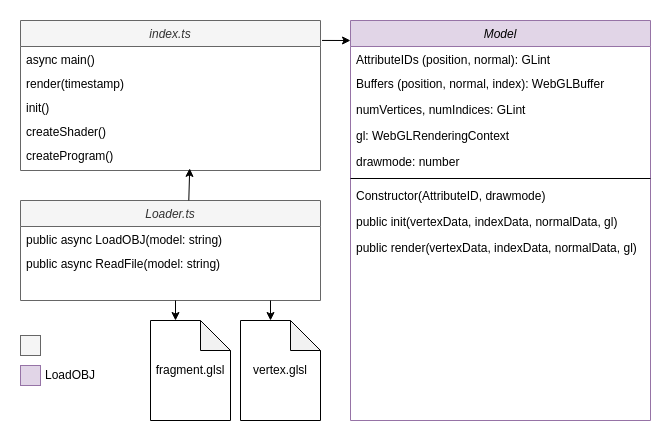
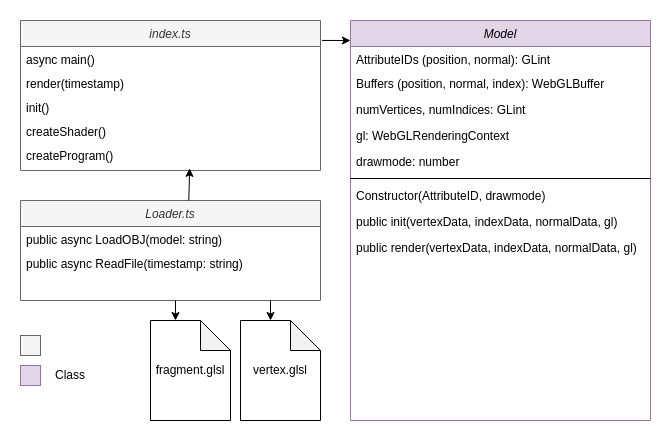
  <mxCell id="0" />
  <mxCell id="1" parent="0" />
  <mxCell id="2" value="Model" style="swimlane;fontStyle=2;align=center;verticalAlign=top;childLayout=stackLayout;horizontal=1;startSize=26;horizontalStack=0;resizeParent=1;resizeLast=0;collapsible=1;marginBottom=0;rounded=0;shadow=0;strokeWidth=1;fillColor=#e1d5e7;strokeColor=#9673a6;" parent="1" vertex="1"><mxGeometry x="350" y="20" width="300" height="400" as="geometry"><mxRectangle x="230" y="140" width="160" height="26" as="alternateBounds" /></mxGeometry></mxCell>
  <mxCell id="3" value="AttributeIDs (position, normal): GLint&#10;" style="text;align=left;verticalAlign=top;spacingLeft=4;spacingRight=4;overflow=hidden;rotatable=0;points=[[0,0.5],[1,0.5]];portConstraint=eastwest;" parent="2" vertex="1"><mxGeometry y="26" width="300" height="24" as="geometry" /></mxCell>
  <mxCell id="4" value="Buffers (position, normal, index): WebGLBuffer" style="text;align=left;verticalAlign=top;spacingLeft=4;spacingRight=4;overflow=hidden;rotatable=0;points=[[0,0.5],[1,0.5]];portConstraint=eastwest;rounded=0;shadow=0;html=0;" parent="2" vertex="1"><mxGeometry y="50" width="300" height="26" as="geometry" /></mxCell>
  <mxCell id="5" value="numVertices, numIndices: GLint" style="text;align=left;verticalAlign=top;spacingLeft=4;spacingRight=4;overflow=hidden;rotatable=0;points=[[0,0.5],[1,0.5]];portConstraint=eastwest;rounded=0;shadow=0;html=0;" parent="2" vertex="1"><mxGeometry y="76" width="300" height="26" as="geometry" /></mxCell>
  <mxCell id="6" value="gl: WebGLRenderingContext" style="text;align=left;verticalAlign=top;spacingLeft=4;spacingRight=4;overflow=hidden;rotatable=0;points=[[0,0.5],[1,0.5]];portConstraint=eastwest;rounded=0;shadow=0;html=0;" parent="2" vertex="1"><mxGeometry y="102" width="300" height="26" as="geometry" /></mxCell>
  <mxCell id="7" value="drawmode: number" style="text;align=left;verticalAlign=top;spacingLeft=4;spacingRight=4;overflow=hidden;rotatable=0;points=[[0,0.5],[1,0.5]];portConstraint=eastwest;rounded=0;shadow=0;html=0;" parent="2" vertex="1"><mxGeometry y="128" width="300" height="26" as="geometry" /></mxCell>
  <mxCell id="8" value="" style="line;html=1;strokeWidth=1;align=left;verticalAlign=middle;spacingTop=-1;spacingLeft=3;spacingRight=3;rotatable=1;labelPosition=right;points=[];portConstraint=eastwest;movable=1;resizable=1;deletable=1;editable=1;connectable=1;" parent="2" vertex="1"><mxGeometry y="154" width="300" height="8" as="geometry" /></mxCell>
  <mxCell id="9" value="Constructor(AttributeID, drawmode)" style="text;align=left;verticalAlign=top;spacingLeft=4;spacingRight=4;overflow=hidden;rotatable=0;points=[[0,0.5],[1,0.5]];portConstraint=eastwest;rounded=0;shadow=0;html=0;" parent="2" vertex="1"><mxGeometry y="162" width="300" height="26" as="geometry" /></mxCell>
  <mxCell id="10" value="public init(vertexData, indexData, normalData, gl)" style="text;align=left;verticalAlign=top;spacingLeft=4;spacingRight=4;overflow=hidden;rotatable=0;points=[[0,0.5],[1,0.5]];portConstraint=eastwest;rounded=0;shadow=0;html=0;" parent="2" vertex="1"><mxGeometry y="188" width="300" height="26" as="geometry" /></mxCell>
  <mxCell id="11" value="public render(vertexData, indexData, normalData, gl)" style="text;align=left;verticalAlign=top;spacingLeft=4;spacingRight=4;overflow=hidden;rotatable=0;points=[[0,0.5],[1,0.5]];portConstraint=eastwest;rounded=0;shadow=0;html=0;" parent="2" vertex="1"><mxGeometry y="214" width="300" height="26" as="geometry" /></mxCell>
  <mxCell id="12" value="index.ts" style="swimlane;fontStyle=2;align=center;verticalAlign=top;childLayout=stackLayout;horizontal=1;startSize=26;horizontalStack=0;resizeParent=1;resizeLast=0;collapsible=1;marginBottom=0;rounded=0;shadow=0;strokeWidth=1;fillColor=#f5f5f5;strokeColor=#666666;fontColor=#333333;" parent="1" vertex="1"><mxGeometry x="20" y="20" width="300" height="150" as="geometry"><mxRectangle x="230" y="140" width="160" height="26" as="alternateBounds" /></mxGeometry></mxCell>
  <mxCell id="13" value="async main()&#10;" style="text;align=left;verticalAlign=top;spacingLeft=4;spacingRight=4;overflow=hidden;rotatable=0;points=[[0,0.5],[1,0.5]];portConstraint=eastwest;" parent="12" vertex="1"><mxGeometry y="26" width="300" height="24" as="geometry" /></mxCell>
  <mxCell id="14" value="render(timestamp)" style="text;align=left;verticalAlign=top;spacingLeft=4;spacingRight=4;overflow=hidden;rotatable=0;points=[[0,0.5],[1,0.5]];portConstraint=eastwest;" parent="12" vertex="1"><mxGeometry y="50" width="300" height="24" as="geometry" /></mxCell>
  <mxCell id="15" value="init()" style="text;align=left;verticalAlign=top;spacingLeft=4;spacingRight=4;overflow=hidden;rotatable=0;points=[[0,0.5],[1,0.5]];portConstraint=eastwest;" parent="12" vertex="1"><mxGeometry y="74" width="300" height="24" as="geometry" /></mxCell>
  <mxCell id="16" value="createShader()" style="text;align=left;verticalAlign=top;spacingLeft=4;spacingRight=4;overflow=hidden;rotatable=0;points=[[0,0.5],[1,0.5]];portConstraint=eastwest;" parent="12" vertex="1"><mxGeometry y="98" width="300" height="24" as="geometry" /></mxCell>
  <mxCell id="17" value="createProgram()" style="text;align=left;verticalAlign=top;spacingLeft=4;spacingRight=4;overflow=hidden;rotatable=0;points=[[0,0.5],[1,0.5]];portConstraint=eastwest;" parent="12" vertex="1"><mxGeometry y="122" width="300" height="24" as="geometry" /></mxCell>
  <mxCell id="18" value="Loader.ts" style="swimlane;fontStyle=2;align=center;verticalAlign=top;childLayout=stackLayout;horizontal=1;startSize=26;horizontalStack=0;resizeParent=1;resizeLast=0;collapsible=1;marginBottom=0;rounded=0;shadow=0;strokeWidth=1;fillColor=#f5f5f5;strokeColor=#666666;fontColor=#333333;" parent="1" vertex="1"><mxGeometry x="20" y="200" width="300" height="100" as="geometry"><mxRectangle x="230" y="140" width="160" height="26" as="alternateBounds" /></mxGeometry></mxCell>
  <mxCell id="19" value="public async LoadOBJ(model: string)" style="text;align=left;verticalAlign=top;spacingLeft=4;spacingRight=4;overflow=hidden;rotatable=0;points=[[0,0.5],[1,0.5]];portConstraint=eastwest;" parent="18" vertex="1"><mxGeometry y="26" width="300" height="24" as="geometry" /></mxCell>
- <mxCell id="20" value="public async ReadFile(model: string)" style="text;align=left;verticalAlign=top;spacingLeft=4;spacingRight=4;overflow=hidden;rotatable=0;points=[[0,0.5],[1,0.5]];portConstraint=eastwest;" parent="18" vertex="1"><mxGeometry y="50" width="300" height="24" as="geometry" /></mxCell>
+ <mxCell id="20" value="public async ReadFile(timestamp: string)" style="text;align=left;verticalAlign=top;spacingLeft=4;spacingRight=4;overflow=hidden;rotatable=0;points=[[0,0.5],[1,0.5]];portConstraint=eastwest;" parent="18" vertex="1"><mxGeometry y="50" width="300" height="24" as="geometry" /></mxCell>
  <mxCell id="21" value="" style="endArrow=classic;html=1;rounded=0;exitX=0.561;exitY=-0.001;exitDx=0;exitDy=0;exitPerimeter=0;entryX=0.564;entryY=1.079;entryDx=0;entryDy=0;entryPerimeter=0;" parent="1" source="18" edge="1" target="17"><mxGeometry width="50" height="50" relative="1" as="geometry"><mxPoint x="230" y="250" as="sourcePoint" /><mxPoint x="190" y="170" as="targetPoint" /></mxGeometry></mxCell>
  <mxCell id="22" value="" style="endArrow=classic;html=1;rounded=0;exitX=1.005;exitY=0.133;exitDx=0;exitDy=0;exitPerimeter=0;" parent="1" source="12" edge="1"><mxGeometry width="50" height="50" relative="1" as="geometry"><mxPoint x="300" y="260" as="sourcePoint" /><mxPoint x="350" y="40" as="targetPoint" /></mxGeometry></mxCell>
  <mxCell id="23" value="" style="group" parent="1" vertex="1" connectable="0"><mxGeometry x="20" y="330" width="80" height="60" as="geometry" /></mxCell>
  <mxCell id="24" value="" style="rounded=0;whiteSpace=wrap;html=1;fillColor=#f5f5f5;fontColor=#333333;strokeColor=#666666;" parent="23" vertex="1"><mxGeometry y="5" width="20" height="20" as="geometry" /></mxCell>
  <mxCell id="25" value="" style="rounded=0;whiteSpace=wrap;html=1;fillColor=#e1d5e7;strokeColor=#9673a6;" parent="23" vertex="1"><mxGeometry y="35" width="20" height="20" as="geometry" /></mxCell>
- <mxCell id="26" value="LoadOBJ" style="text;html=1;strokeColor=none;fillColor=none;align=center;verticalAlign=middle;whiteSpace=wrap;rounded=0;" parent="23" vertex="1"><mxGeometry x="20" y="30" width="60" height="30" as="geometry" /></mxCell>
+ <mxCell id="26" value="Class" style="text;html=1;strokeColor=none;fillColor=none;align=center;verticalAlign=middle;whiteSpace=wrap;rounded=0;" parent="23" vertex="1"><mxGeometry x="20" y="30" width="60" height="30" as="geometry" /></mxCell>
  <mxCell id="27" value="&lt;div&gt;vertex.glsl&lt;/div&gt;" style="shape=note;whiteSpace=wrap;html=1;backgroundOutline=1;darkOpacity=0.05;" vertex="1" parent="1"><mxGeometry x="240" y="320" width="80" height="100" as="geometry" /></mxCell>
  <mxCell id="28" value="fragment.glsl" style="shape=note;whiteSpace=wrap;html=1;backgroundOutline=1;darkOpacity=0.05;" vertex="1" parent="1"><mxGeometry x="150" y="320" width="80" height="100" as="geometry" /></mxCell>
  <mxCell id="29" value="" style="endArrow=classic;html=1;rounded=0;entryX=0;entryY=0;entryDx=25;entryDy=0;entryPerimeter=0;" edge="1" parent="1" target="28"><mxGeometry width="50" height="50" relative="1" as="geometry"><mxPoint x="175" y="300" as="sourcePoint" /><mxPoint x="80" y="380" as="targetPoint" /></mxGeometry></mxCell>
  <mxCell id="30" value="" style="endArrow=classic;html=1;rounded=0;entryX=0;entryY=0;entryDx=25;entryDy=0;entryPerimeter=0;" edge="1" parent="1"><mxGeometry width="50" height="50" relative="1" as="geometry"><mxPoint x="270" y="300" as="sourcePoint" /><mxPoint x="270" y="320" as="targetPoint" /></mxGeometry></mxCell>
